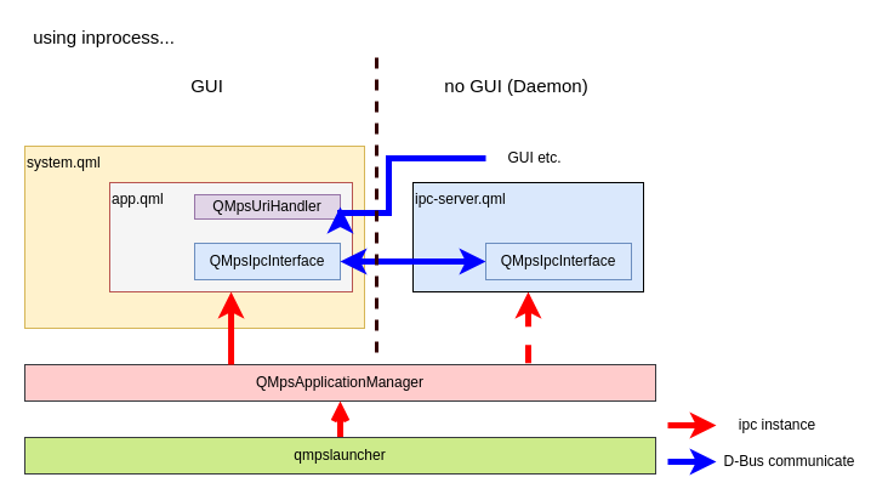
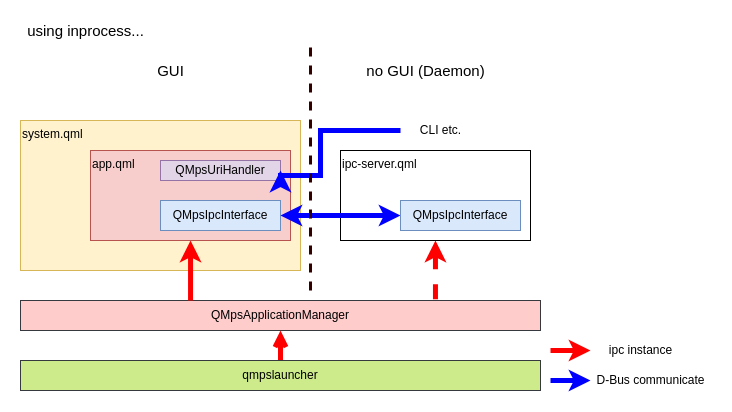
  <mxCell id="0" />
  <mxCell id="1" parent="0" />
  <mxCell id="2" value="system.qml" style="rounded=0;whiteSpace=wrap;html=1;verticalAlign=top;align=left;fillColor=#fff2cc;strokeColor=#d6b656;" vertex="1" parent="1"><mxGeometry x="20" y="120" width="280" height="150" as="geometry" /></mxCell>
  <mxCell id="3" value="QMpsApplicationManager" style="rounded=0;whiteSpace=wrap;html=1;fillColor=#ffcccc;strokeColor=#36393d;" vertex="1" parent="1"><mxGeometry x="20" y="300" width="520" height="30" as="geometry" /></mxCell>
  <mxCell id="4" style="edgeStyle=orthogonalEdgeStyle;rounded=0;orthogonalLoop=1;jettySize=auto;html=1;entryX=0.327;entryY=0;entryDx=0;entryDy=0;entryPerimeter=0;startArrow=classic;startFill=1;strokeWidth=5;endArrow=none;endFill=0;fillColor=#e51400;strokeColor=#FF0000;" edge="1" parent="1" source="5" target="3"><mxGeometry relative="1" as="geometry" /></mxCell>
- <mxCell id="5" value="app.qml" style="rounded=0;whiteSpace=wrap;html=1;verticalAlign=top;align=left;fillColor=#f5f5f5;strokeColor=#b85450;" vertex="1" parent="1"><mxGeometry x="90" y="150" width="200" height="90" as="geometry" /></mxCell>
+ <mxCell id="5" value="app.qml" style="rounded=0;whiteSpace=wrap;html=1;verticalAlign=top;align=left;fillColor=#f8cecc;strokeColor=#b85450;" vertex="1" parent="1"><mxGeometry x="90" y="150" width="200" height="90" as="geometry" /></mxCell>
  <mxCell id="6" value="QMpsIpcInterface" style="rounded=0;whiteSpace=wrap;html=1;fillColor=#dae8fc;strokeColor=#6c8ebf;" vertex="1" parent="1"><mxGeometry x="160" y="200" width="120" height="30" as="geometry" /></mxCell>
  <mxCell id="7" value="QMpsUriHandler" style="rounded=0;whiteSpace=wrap;html=1;fillColor=#e1d5e7;strokeColor=#9673a6;" vertex="1" parent="1"><mxGeometry x="160" y="160" width="120" height="20" as="geometry" /></mxCell>
  <mxCell id="8" style="edgeStyle=orthogonalEdgeStyle;rounded=0;orthogonalLoop=1;jettySize=auto;html=1;entryX=0.798;entryY=0;entryDx=0;entryDy=0;entryPerimeter=0;startArrow=classic;startFill=1;strokeWidth=5;endArrow=none;endFill=0;fillColor=#e51400;strokeColor=#FF0000;dashed=1;" edge="1" parent="1" source="9" target="3"><mxGeometry relative="1" as="geometry" /></mxCell>
- <mxCell id="9" value="ipc-server.qml" style="rounded=0;whiteSpace=wrap;html=1;verticalAlign=top;align=left;fillColor=#dae8fc;" vertex="1" parent="1"><mxGeometry x="340" y="150" width="190" height="90" as="geometry" /></mxCell>
+ <mxCell id="9" value="ipc-server.qml" style="rounded=0;whiteSpace=wrap;html=1;verticalAlign=top;align=left;" vertex="1" parent="1"><mxGeometry x="340" y="150" width="190" height="90" as="geometry" /></mxCell>
  <mxCell id="10" style="edgeStyle=orthogonalEdgeStyle;rounded=0;orthogonalLoop=1;jettySize=auto;html=1;entryX=1;entryY=0.5;entryDx=0;entryDy=0;strokeWidth=5;fillColor=#cce5ff;strokeColor=#0000FF;startArrow=classic;startFill=1;" edge="1" parent="1" source="11" target="6"><mxGeometry relative="1" as="geometry" /></mxCell>
  <mxCell id="11" value="QMpsIpcInterface" style="rounded=0;whiteSpace=wrap;html=1;fillColor=#dae8fc;strokeColor=#6c8ebf;" vertex="1" parent="1"><mxGeometry x="400" y="200" width="120" height="30" as="geometry" /></mxCell>
  <mxCell id="12" style="edgeStyle=orthogonalEdgeStyle;rounded=0;orthogonalLoop=1;jettySize=auto;html=1;entryX=0.5;entryY=1;entryDx=0;entryDy=0;startArrow=none;startFill=0;strokeWidth=5;fillColor=#e51400;strokeColor=#FF0000;endArrow=open;" edge="1" parent="1" source="13" target="3"><mxGeometry relative="1" as="geometry" /></mxCell>
  <mxCell id="13" value="qmpslauncher" style="rounded=0;whiteSpace=wrap;html=1;fillColor=#cdeb8b;strokeColor=#36393d;" vertex="1" parent="1"><mxGeometry x="20" y="360" width="520" height="30" as="geometry" /></mxCell>
  <mxCell id="14" value="" style="endArrow=classic;html=1;rounded=0;strokeColor=#FF0000;strokeWidth=5;" edge="1" parent="1"><mxGeometry width="50" height="50" relative="1" as="geometry"><mxPoint x="550" y="350" as="sourcePoint" /><mxPoint x="590" y="350" as="targetPoint" /></mxGeometry></mxCell>
  <mxCell id="15" value="" style="endArrow=classic;html=1;rounded=0;strokeColor=#0000FF;strokeWidth=5;" edge="1" parent="1"><mxGeometry width="50" height="50" relative="1" as="geometry"><mxPoint x="550" y="380" as="sourcePoint" /><mxPoint x="590" y="380" as="targetPoint" /></mxGeometry></mxCell>
  <mxCell id="16" value="ipc instance" style="text;html=1;align=center;verticalAlign=middle;resizable=0;points=[];autosize=1;strokeColor=none;fillColor=none;" vertex="1" parent="1"><mxGeometry x="590" y="340" width="100" height="20" as="geometry" /></mxCell>
  <mxCell id="17" value="D-Bus communicate" style="text;html=1;align=center;verticalAlign=middle;resizable=0;points=[];autosize=1;strokeColor=none;fillColor=none;" vertex="1" parent="1"><mxGeometry x="590" y="370" width="120" height="20" as="geometry" /></mxCell>
  <mxCell id="18" value="" style="endArrow=none;html=1;rounded=0;strokeColor=#0000FF;strokeWidth=5;exitX=1;exitY=0.5;exitDx=0;exitDy=0;edgeStyle=orthogonalEdgeStyle;startArrow=classic;startFill=1;endFill=0;" edge="1" parent="1" source="7"><mxGeometry width="50" height="50" relative="1" as="geometry"><mxPoint x="290" y="200" as="sourcePoint" /><mxPoint x="400" y="130" as="targetPoint" /><Array as="points"><mxPoint x="320" y="175" /><mxPoint x="320" y="130" /><mxPoint x="400" y="130" /></Array></mxGeometry></mxCell>
- <mxCell id="19" value="GUI etc." style="text;html=1;align=center;verticalAlign=middle;resizable=0;points=[];autosize=1;strokeColor=none;fillColor=none;" vertex="1" parent="1"><mxGeometry x="410" y="120" width="60" height="20" as="geometry" /></mxCell>
+ <mxCell id="19" value="CLI etc." style="text;html=1;align=center;verticalAlign=middle;resizable=0;points=[];autosize=1;strokeColor=none;fillColor=none;" vertex="1" parent="1"><mxGeometry x="410" y="120" width="60" height="20" as="geometry" /></mxCell>
  <mxCell id="20" value="" style="endArrow=none;dashed=1;html=1;rounded=0;strokeColor=#330000;strokeWidth=3;" edge="1" parent="1"><mxGeometry width="50" height="50" relative="1" as="geometry"><mxPoint x="310" y="290" as="sourcePoint" /><mxPoint x="310" y="40" as="targetPoint" /></mxGeometry></mxCell>
  <mxCell id="21" value="GUI" style="text;html=1;align=center;verticalAlign=middle;resizable=0;points=[];autosize=1;strokeColor=none;fillColor=none;fontSize=15;" vertex="1" parent="1"><mxGeometry x="150" y="60" width="40" height="20" as="geometry" /></mxCell>
  <mxCell id="22" value="no GUI (Daemon)" style="text;html=1;align=center;verticalAlign=middle;resizable=0;points=[];autosize=1;strokeColor=none;fillColor=none;fontSize=15;" vertex="1" parent="1"><mxGeometry x="360" y="60" width="130" height="20" as="geometry" /></mxCell>
  <mxCell id="23" value="using inprocess..." style="text;html=1;align=center;verticalAlign=middle;resizable=0;points=[];autosize=1;strokeColor=none;fillColor=none;fontSize=15;" vertex="1" parent="1"><mxGeometry x="20" y="20" width="130" height="20" as="geometry" /></mxCell>
